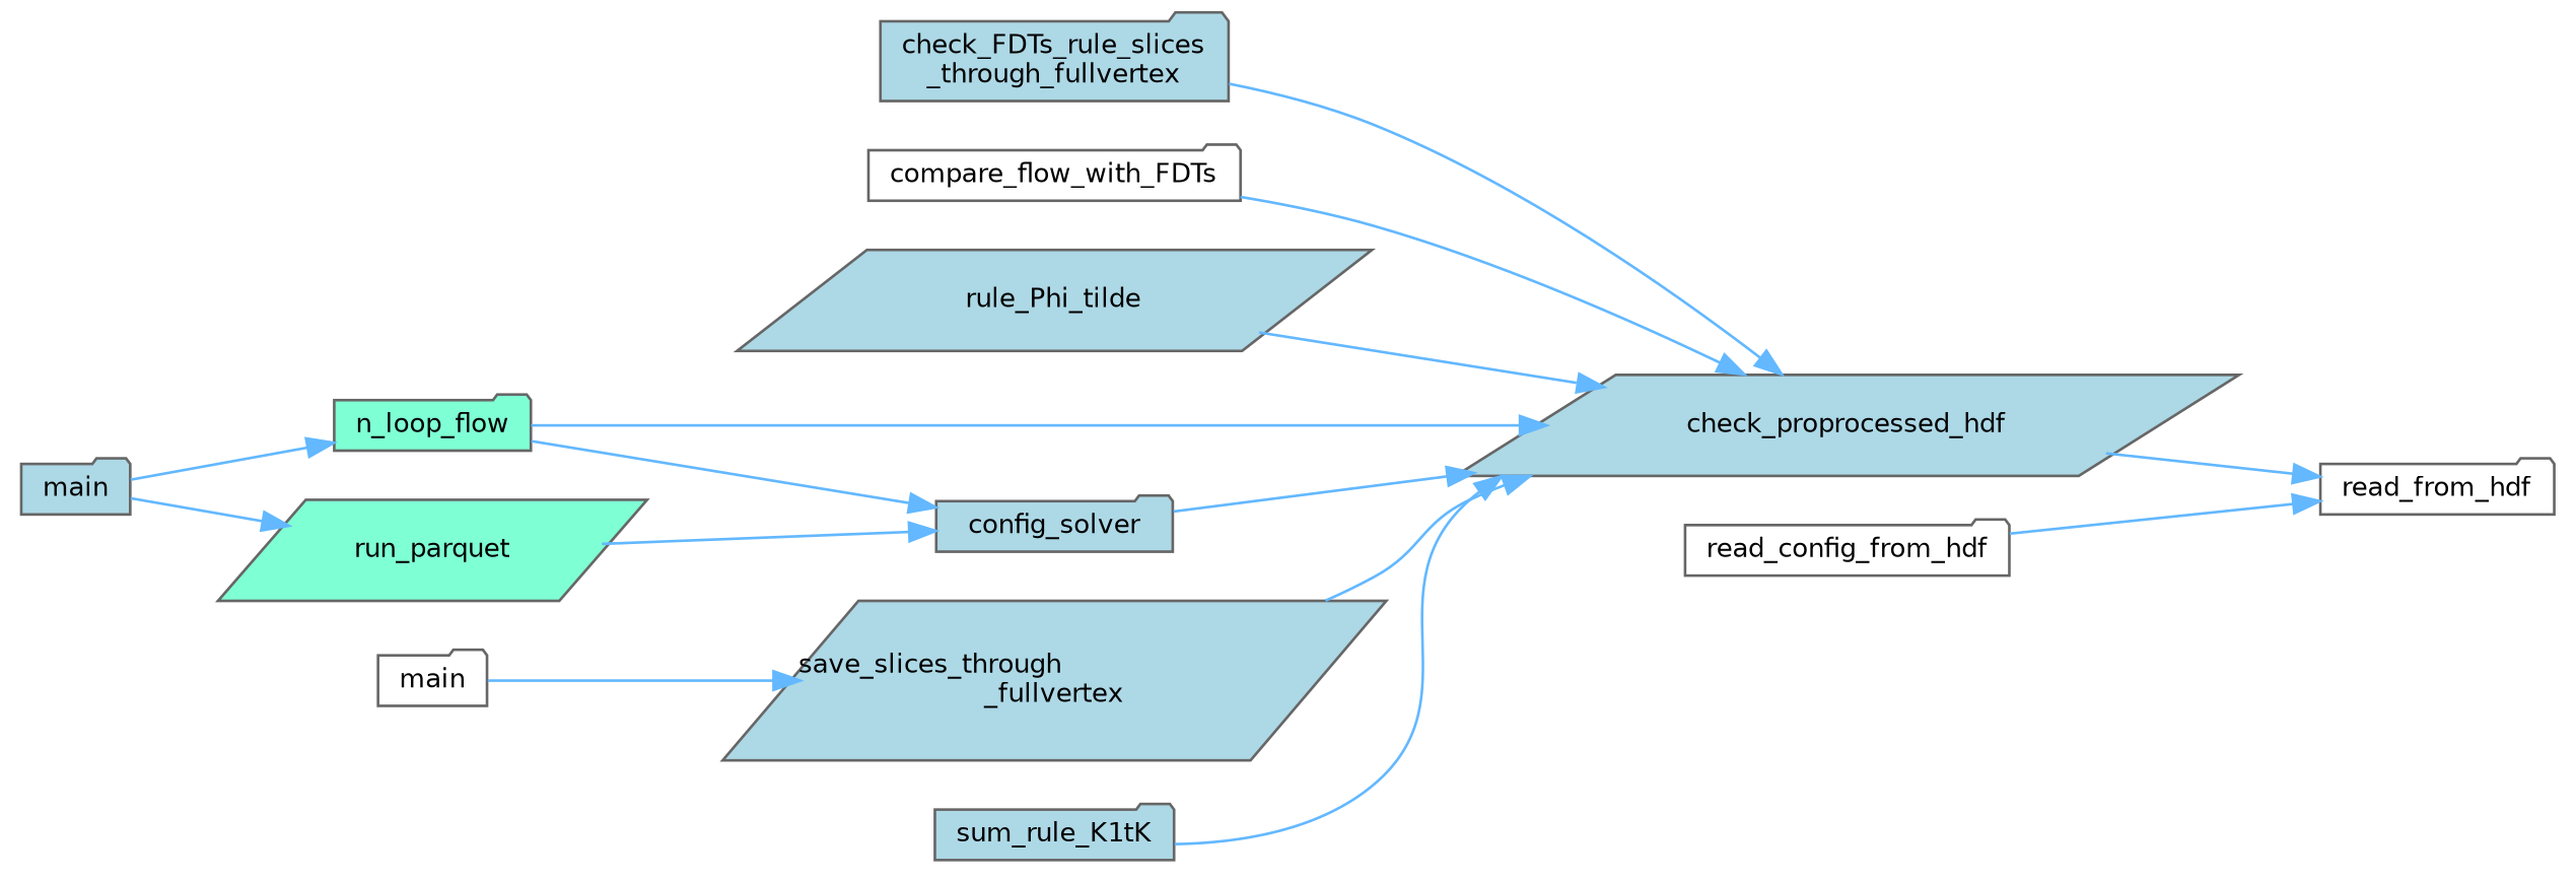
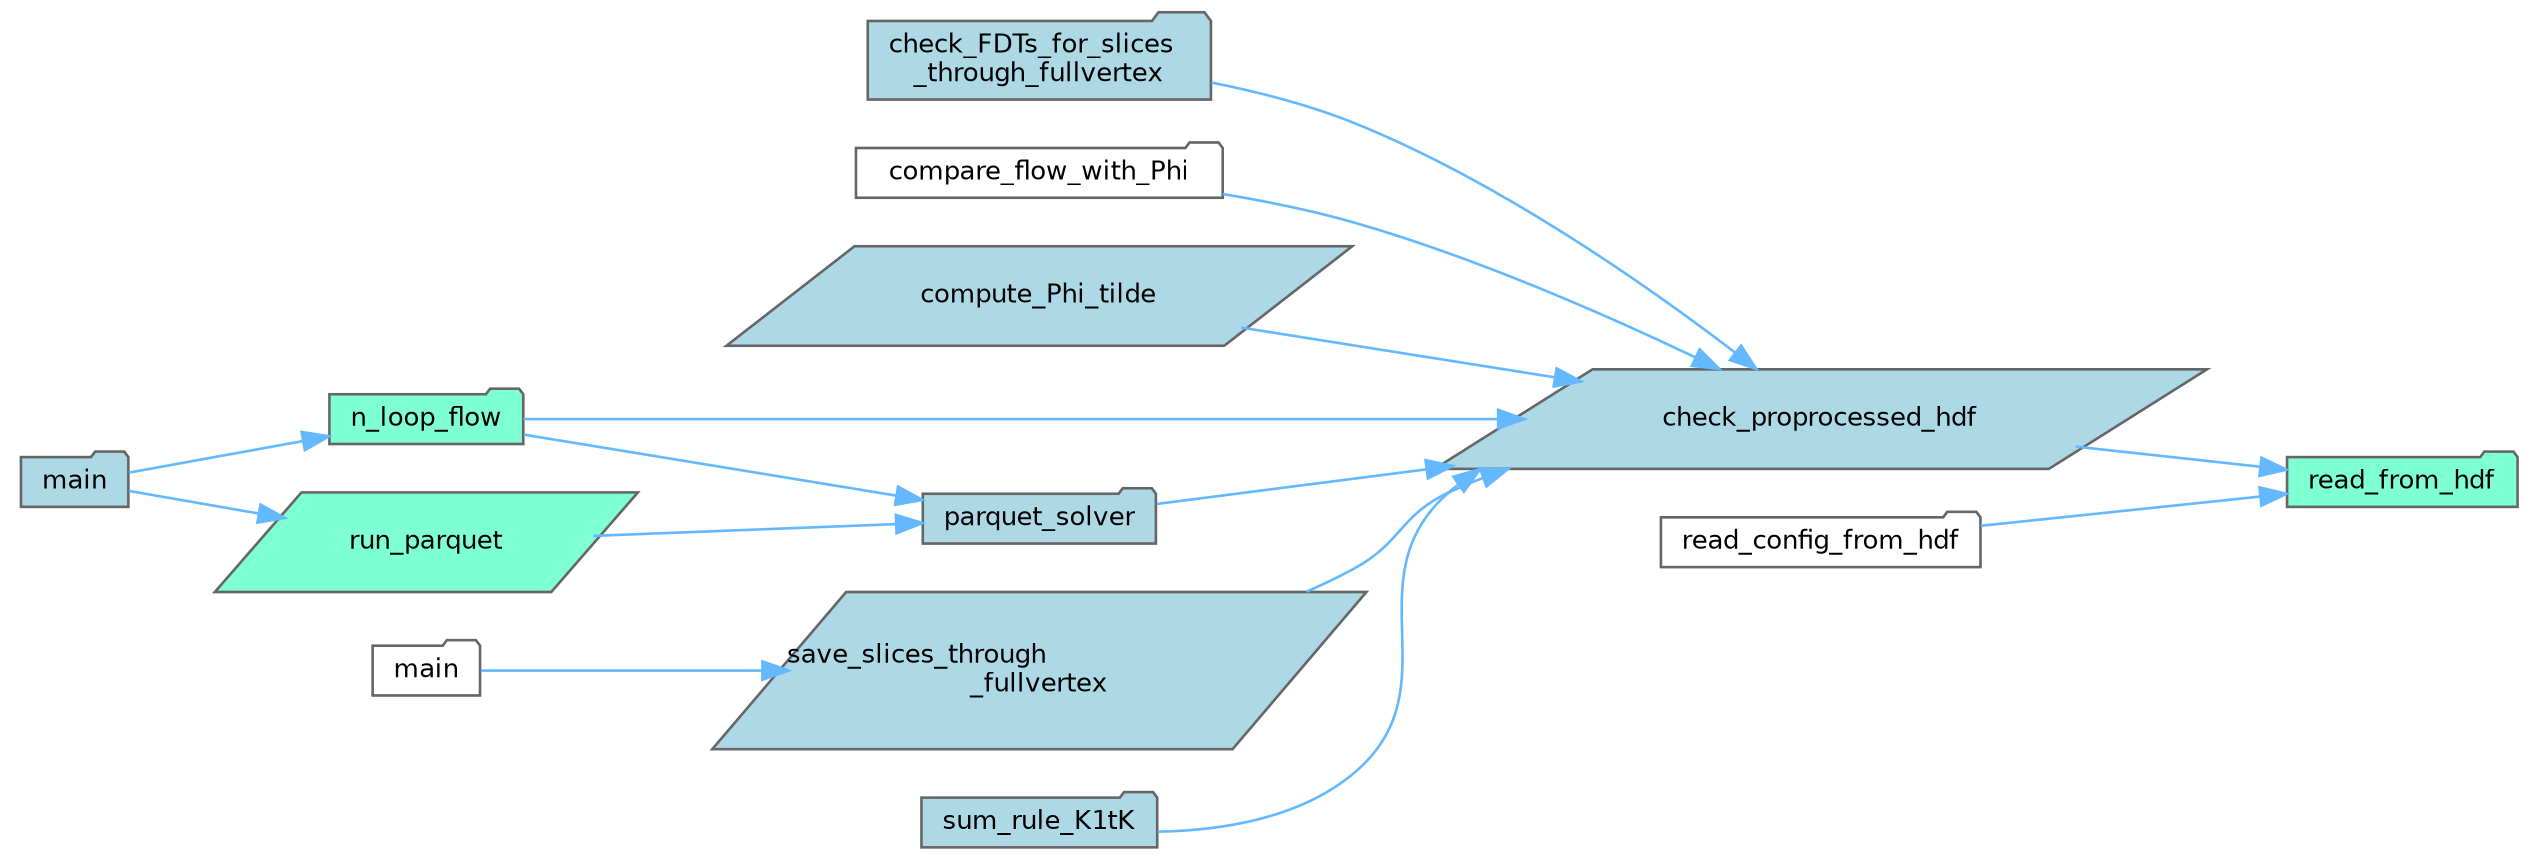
  digraph {
    rankdir=RL
    node [color=grey40 fillcolor=lightblue fontname=Helvetica fontsize=10 shape=folder style=filled]
    edge [color=steelblue1 dir=back fontname=Helvetica fontsize=10 labelfontname=Helvetica labelfontsize=10 style=solid]
-   n1 [color=gray40 fillcolor=white fontcolor=black height=0.2 label=read_from_hdf width=0.4]
+   n1 [color=gray40 fillcolor=aquamarine fontcolor=black height=0.2 label=read_from_hdf width=0.4]
    n2 [height=0.2 label=check_proprocessed_hdf shape=parallelogram width=0.4]
    n3 [fillcolor=white height=0.2 label=read_config_from_hdf width=0.4]
-   n4 [height=0.2 label="check_FDTs_rule_slices\l_through_fullvertex" width=0.4]
-   n5 [fillcolor=white height=0.2 label=compare_flow_with_FDTs width=0.4]
-   n6 [height=0.2 label=rule_Phi_tilde shape=parallelogram width=0.4]
+   n4 [height=0.2 label="check_FDTs_for_slices\l_through_fullvertex" width=0.4]
+   n5 [fillcolor=white height=0.2 label=compare_flow_with_Phi width=0.4]
+   n6 [height=0.2 label=compute_Phi_tilde shape=parallelogram width=0.4]
    n7 [fillcolor=aquamarine height=0.2 label=n_loop_flow width=0.4]
-   n8 [height=0.2 label=config_solver width=0.4]
+   n8 [height=0.2 label=parquet_solver width=0.4]
    n9 [height=0.2 label="save_slices_through\l_fullvertex" shape=parallelogram width=0.4]
    n10 [height=0.2 label=sum_rule_K1tK width=0.4]
    n11 [height=0.2 label=main width=0.4]
    n12 [fillcolor=aquamarine height=0.2 label=run_parquet shape=parallelogram width=0.4]
    n13 [fillcolor=white height=0.2 label=main width=0.4]
    n1 -> n2
    n1 -> n3
    n2 -> n4
    n2 -> n5
    n2 -> n6
    n2 -> n7
    n2 -> n8
    n2 -> n9
    n2 -> n10
    n7 -> n11
    n8 -> n7
    n8 -> n12
    n9 -> n13
    n12 -> n11
  }
